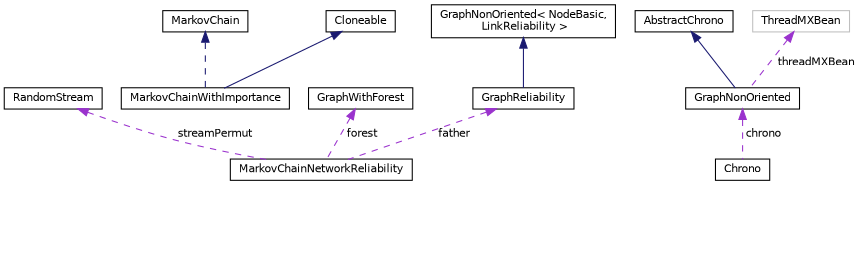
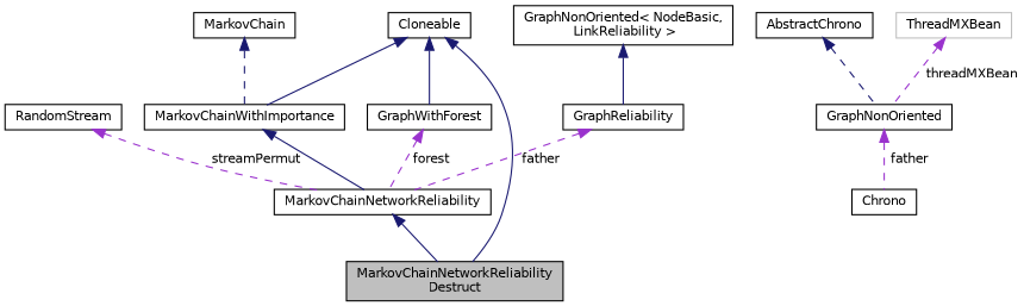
  digraph {
    node [color=black fontname=Helvetica fontsize=10 shape=record]
    edge [color=midnightblue dir=back fontname=Helvetica fontsize=10 labelfontname=Helvetica labelfontsize=10 style=solid]
+   n1 [fillcolor=grey75 fontcolor=black height=0.2 label="MarkovChainNetworkReliability\lDestruct" style=filled width=0.4]
    n2 [height=0.2 label=MarkovChainNetworkReliability width=0.4]
    n3 [height=0.2 label=MarkovChainWithImportance width=0.4]
    n4 [height=0.2 label=MarkovChain width=0.4]
    n5 [height=0.2 label=Cloneable width=0.4]
    n6 [height=0.2 label=GraphWithForest width=0.4]
    n7 [height=0.2 label=Chrono width=0.4]
    n8 [height=0.2 label=AbstractChrono width=0.4]
    n9 [height=0.2 label=GraphNonOriented width=0.4]
    n10 [color=grey75 height=0.2 label=ThreadMXBean width=0.4]
    n11 [height=0.2 label=GraphReliability width=0.4]
    n12 [height=0.2 label="GraphNonOriented\< NodeBasic,\l LinkReliability \>" width=0.4]
    n13 [height=0.2 label=RandomStream width=0.4]
+   n2 -> n1
+   n3 -> n2
    n4 -> n3 [style=dashed]
+   n5 -> n1
    n5 -> n3
+   n5 -> n6
    n6 -> n2 [color=darkorchid3 label=" forest" style=dashed]
-   n8 -> n9
-   n9 -> n7 [color=darkorchid3 label=" chrono" style=dashed]
+   n8 -> n9 [style=dashed]
+   n9 -> n7 [color=darkorchid3 label=" father" style=dashed]
    n10 -> n9 [color=darkorchid3 label=" threadMXBean" style=dashed]
    n11 -> n2 [color=darkorchid3 label=" father" style=dashed]
    n12 -> n11
    n13 -> n2 [color=darkorchid3 label=" streamPermut" style=dashed]
  }
